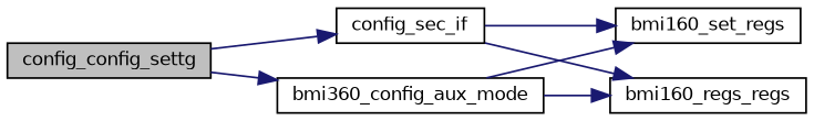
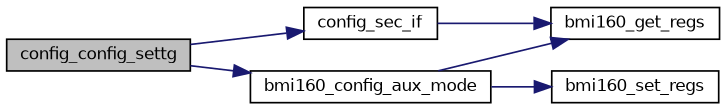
  digraph {
    rankdir=LR
    node [color=black fillcolor=white fontname=Helvetica fontsize=10 shape=record style=filled]
    edge [color=midnightblue fontname=Helvetica fontsize=10 labelfontname=Helvetica labelfontsize=10 style=solid]
    n1 [fillcolor=grey75 fontcolor=black height=0.2 label=config_config_settg width=0.4]
    n2 [height=0.2 label=config_sec_if width=0.4]
-   n3 [height=0.2 label=bmi360_config_aux_mode width=0.4]
+   n3 [height=0.2 label=bmi160_config_aux_mode width=0.4]
    n4 [height=0.2 label=bmi160_set_regs width=0.4]
-   n5 [height=0.2 label=bmi160_regs_regs width=0.4]
+   n5 [height=0.2 label=bmi160_get_regs width=0.4]
    n1 -> n2
    n1 -> n3
-   n2 -> n4
    n2 -> n5
    n3 -> n4
    n3 -> n5
  }
